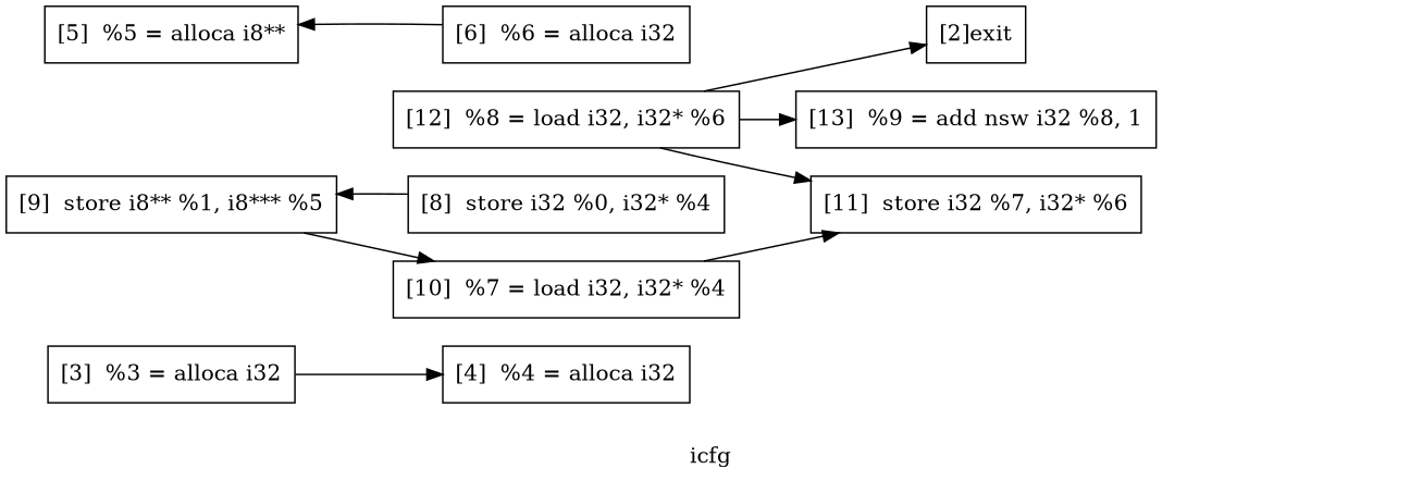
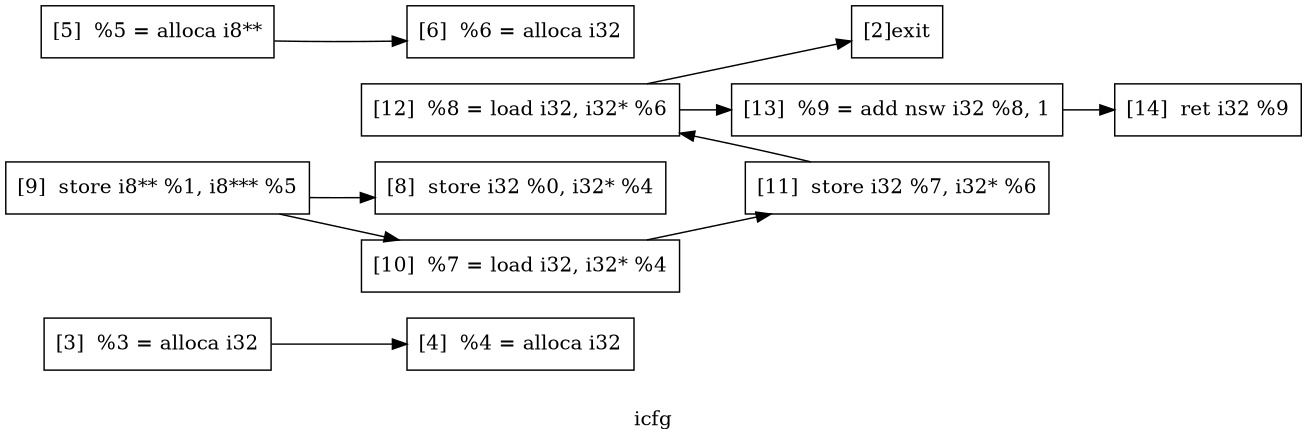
  digraph {
    label=icfg
    rankdir=LR
    node [color=black shape=rectangle]
    edge [color=black]
    n1 [label="[3]  %3 = alloca i32"]
    n2 [label="[4]  %4 = alloca i32"]
    n3 [label="[2]exit"]
    n4 [label="[5]  %5 = alloca i8**"]
    n5 [label="[6]  %6 = alloca i32"]
    n6 [label="[8]  store i32 %0, i32* %4"]
    n7 [label="[9]  store i8** %1, i8*** %5"]
    n8 [label="[10]  %7 = load i32, i32* %4"]
    n9 [label="[11]  store i32 %7, i32* %6"]
    n10 [label="[12]  %8 = load i32, i32* %6"]
    n11 [label="[13]  %9 = add nsw i32 %8, 1"]
+   n12 [label="[14]  ret i32 %9"]
    n1 -> n2
-   n5 -> n4
-   n6 -> n7
+   n4 -> n5
+   n7 -> n6
    n7 -> n8
    n8 -> n9
-   n10 -> n9
+   n9 -> n10
    n10 -> n3
    n10 -> n11
+   n11 -> n12
  }
